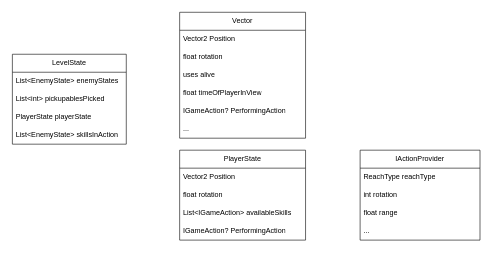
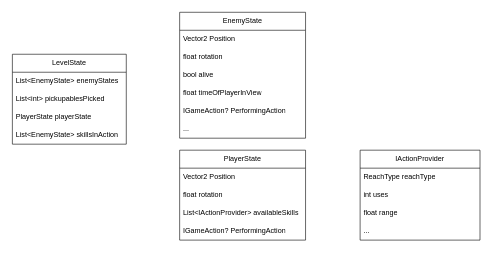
  <mxCell id="0" />
  <mxCell id="1" parent="0" />
  <mxCell id="2" value="LevelState" style="swimlane;fontStyle=0;childLayout=stackLayout;horizontal=1;startSize=30;horizontalStack=0;resizeParent=1;resizeParentMax=0;resizeLast=0;collapsible=1;marginBottom=0;whiteSpace=wrap;html=1;" parent="1" vertex="1"><mxGeometry x="20" y="90" width="190" height="150" as="geometry" /></mxCell>
  <mxCell id="3" value="List&amp;lt;EnemyState&amp;gt; enemyStates" style="text;strokeColor=none;fillColor=none;align=left;verticalAlign=middle;spacingLeft=4;spacingRight=4;overflow=hidden;points=[[0,0.5],[1,0.5]];portConstraint=eastwest;rotatable=0;whiteSpace=wrap;html=1;" parent="2" vertex="1"><mxGeometry y="30" width="190" height="30" as="geometry" /></mxCell>
  <mxCell id="4" value="List&amp;lt;int&amp;gt; pickupablesPicked" style="text;strokeColor=none;fillColor=none;align=left;verticalAlign=middle;spacingLeft=4;spacingRight=4;overflow=hidden;points=[[0,0.5],[1,0.5]];portConstraint=eastwest;rotatable=0;whiteSpace=wrap;html=1;" parent="2" vertex="1"><mxGeometry y="60" width="190" height="30" as="geometry" /></mxCell>
  <mxCell id="5" value="PlayerState playerState" style="text;strokeColor=none;fillColor=none;align=left;verticalAlign=middle;spacingLeft=4;spacingRight=4;overflow=hidden;points=[[0,0.5],[1,0.5]];portConstraint=eastwest;rotatable=0;whiteSpace=wrap;html=1;" parent="2" vertex="1"><mxGeometry y="90" width="190" height="30" as="geometry" /></mxCell>
  <mxCell id="6" value="List&amp;lt;EnemyState&amp;gt; skillsInAction" style="text;strokeColor=none;fillColor=none;align=left;verticalAlign=middle;spacingLeft=4;spacingRight=4;overflow=hidden;points=[[0,0.5],[1,0.5]];portConstraint=eastwest;rotatable=0;whiteSpace=wrap;html=1;" parent="2" vertex="1"><mxGeometry y="120" width="190" height="30" as="geometry" /></mxCell>
- <mxCell id="7" value="Vector" style="swimlane;fontStyle=0;childLayout=stackLayout;horizontal=1;startSize=30;horizontalStack=0;resizeParent=1;resizeParentMax=0;resizeLast=0;collapsible=1;marginBottom=0;whiteSpace=wrap;html=1;" parent="1" vertex="1"><mxGeometry x="299" y="20" width="210" height="210" as="geometry" /></mxCell>
+ <mxCell id="7" value="EnemyState" style="swimlane;fontStyle=0;childLayout=stackLayout;horizontal=1;startSize=30;horizontalStack=0;resizeParent=1;resizeParentMax=0;resizeLast=0;collapsible=1;marginBottom=0;whiteSpace=wrap;html=1;" parent="1" vertex="1"><mxGeometry x="299" y="20" width="210" height="210" as="geometry" /></mxCell>
  <mxCell id="8" value="&lt;div&gt;Vector2 Position&lt;/div&gt;" style="text;strokeColor=none;fillColor=none;align=left;verticalAlign=middle;spacingLeft=4;spacingRight=4;overflow=hidden;points=[[0,0.5],[1,0.5]];portConstraint=eastwest;rotatable=0;whiteSpace=wrap;html=1;" parent="7" vertex="1"><mxGeometry y="30" width="210" height="30" as="geometry" /></mxCell>
  <mxCell id="9" value="float rotation" style="text;strokeColor=none;fillColor=none;align=left;verticalAlign=middle;spacingLeft=4;spacingRight=4;overflow=hidden;points=[[0,0.5],[1,0.5]];portConstraint=eastwest;rotatable=0;whiteSpace=wrap;html=1;" parent="7" vertex="1"><mxGeometry y="60" width="210" height="30" as="geometry" /></mxCell>
- <mxCell id="10" value="uses alive" style="text;strokeColor=none;fillColor=none;align=left;verticalAlign=middle;spacingLeft=4;spacingRight=4;overflow=hidden;points=[[0,0.5],[1,0.5]];portConstraint=eastwest;rotatable=0;whiteSpace=wrap;html=1;" parent="7" vertex="1"><mxGeometry y="90" width="210" height="30" as="geometry" /></mxCell>
+ <mxCell id="10" value="bool alive" style="text;strokeColor=none;fillColor=none;align=left;verticalAlign=middle;spacingLeft=4;spacingRight=4;overflow=hidden;points=[[0,0.5],[1,0.5]];portConstraint=eastwest;rotatable=0;whiteSpace=wrap;html=1;" parent="7" vertex="1"><mxGeometry y="90" width="210" height="30" as="geometry" /></mxCell>
  <mxCell id="11" value="float timeOfPlayerInView" style="text;strokeColor=none;fillColor=none;align=left;verticalAlign=middle;spacingLeft=4;spacingRight=4;overflow=hidden;points=[[0,0.5],[1,0.5]];portConstraint=eastwest;rotatable=0;whiteSpace=wrap;html=1;" parent="7" vertex="1"><mxGeometry y="120" width="210" height="30" as="geometry" /></mxCell>
  <mxCell id="12" value="IGameAction? PerformingAction" style="text;strokeColor=none;fillColor=none;align=left;verticalAlign=middle;spacingLeft=4;spacingRight=4;overflow=hidden;points=[[0,0.5],[1,0.5]];portConstraint=eastwest;rotatable=0;whiteSpace=wrap;html=1;" vertex="1" parent="7"><mxGeometry y="150" width="210" height="30" as="geometry" /></mxCell>
  <mxCell id="13" value="..." style="text;strokeColor=none;fillColor=none;align=left;verticalAlign=middle;spacingLeft=4;spacingRight=4;overflow=hidden;points=[[0,0.5],[1,0.5]];portConstraint=eastwest;rotatable=0;whiteSpace=wrap;html=1;" parent="7" vertex="1"><mxGeometry y="180" width="210" height="30" as="geometry" /></mxCell>
  <mxCell id="14" value="IActionProvider" style="swimlane;fontStyle=0;childLayout=stackLayout;horizontal=1;startSize=30;horizontalStack=0;resizeParent=1;resizeParentMax=0;resizeLast=0;collapsible=1;marginBottom=0;whiteSpace=wrap;html=1;" parent="1" vertex="1"><mxGeometry x="600" y="250" width="200" height="150" as="geometry" /></mxCell>
  <mxCell id="15" value="ReachType reachType" style="text;strokeColor=none;fillColor=none;align=left;verticalAlign=middle;spacingLeft=4;spacingRight=4;overflow=hidden;points=[[0,0.5],[1,0.5]];portConstraint=eastwest;rotatable=0;whiteSpace=wrap;html=1;" parent="14" vertex="1"><mxGeometry y="30" width="200" height="30" as="geometry" /></mxCell>
- <mxCell id="16" value="int rotation" style="text;strokeColor=none;fillColor=none;align=left;verticalAlign=middle;spacingLeft=4;spacingRight=4;overflow=hidden;points=[[0,0.5],[1,0.5]];portConstraint=eastwest;rotatable=0;whiteSpace=wrap;html=1;" parent="14" vertex="1"><mxGeometry y="60" width="200" height="30" as="geometry" /></mxCell>
+ <mxCell id="16" value="int uses" style="text;strokeColor=none;fillColor=none;align=left;verticalAlign=middle;spacingLeft=4;spacingRight=4;overflow=hidden;points=[[0,0.5],[1,0.5]];portConstraint=eastwest;rotatable=0;whiteSpace=wrap;html=1;" parent="14" vertex="1"><mxGeometry y="60" width="200" height="30" as="geometry" /></mxCell>
  <mxCell id="17" value="float range" style="text;strokeColor=none;fillColor=none;align=left;verticalAlign=middle;spacingLeft=4;spacingRight=4;overflow=hidden;points=[[0,0.5],[1,0.5]];portConstraint=eastwest;rotatable=0;whiteSpace=wrap;html=1;" parent="14" vertex="1"><mxGeometry y="90" width="200" height="30" as="geometry" /></mxCell>
  <mxCell id="18" value="..." style="text;strokeColor=none;fillColor=none;align=left;verticalAlign=middle;spacingLeft=4;spacingRight=4;overflow=hidden;points=[[0,0.5],[1,0.5]];portConstraint=eastwest;rotatable=0;whiteSpace=wrap;html=1;" parent="14" vertex="1"><mxGeometry y="120" width="200" height="30" as="geometry" /></mxCell>
  <mxCell id="19" value="PlayerState" style="swimlane;fontStyle=0;childLayout=stackLayout;horizontal=1;startSize=30;horizontalStack=0;resizeParent=1;resizeParentMax=0;resizeLast=0;collapsible=1;marginBottom=0;whiteSpace=wrap;html=1;" parent="1" vertex="1"><mxGeometry x="299" y="250" width="210" height="150" as="geometry" /></mxCell>
  <mxCell id="20" value="Vector2 Position" style="text;strokeColor=none;fillColor=none;align=left;verticalAlign=middle;spacingLeft=4;spacingRight=4;overflow=hidden;points=[[0,0.5],[1,0.5]];portConstraint=eastwest;rotatable=0;whiteSpace=wrap;html=1;" parent="19" vertex="1"><mxGeometry y="30" width="210" height="30" as="geometry" /></mxCell>
  <mxCell id="21" value="float rotation" style="text;strokeColor=none;fillColor=none;align=left;verticalAlign=middle;spacingLeft=4;spacingRight=4;overflow=hidden;points=[[0,0.5],[1,0.5]];portConstraint=eastwest;rotatable=0;whiteSpace=wrap;html=1;" parent="19" vertex="1"><mxGeometry y="60" width="210" height="30" as="geometry" /></mxCell>
- <mxCell id="22" value="List&amp;lt;IGameAction&amp;gt; availableSkills" style="text;strokeColor=none;fillColor=none;align=left;verticalAlign=middle;spacingLeft=4;spacingRight=4;overflow=hidden;points=[[0,0.5],[1,0.5]];portConstraint=eastwest;rotatable=0;whiteSpace=wrap;html=1;" parent="19" vertex="1"><mxGeometry y="90" width="210" height="30" as="geometry" /></mxCell>
+ <mxCell id="22" value="List&amp;lt;IActionProvider&amp;gt; availableSkills" style="text;strokeColor=none;fillColor=none;align=left;verticalAlign=middle;spacingLeft=4;spacingRight=4;overflow=hidden;points=[[0,0.5],[1,0.5]];portConstraint=eastwest;rotatable=0;whiteSpace=wrap;html=1;" parent="19" vertex="1"><mxGeometry y="90" width="210" height="30" as="geometry" /></mxCell>
  <mxCell id="23" value="IGameAction? PerformingAction" style="text;strokeColor=none;fillColor=none;align=left;verticalAlign=middle;spacingLeft=4;spacingRight=4;overflow=hidden;points=[[0,0.5],[1,0.5]];portConstraint=eastwest;rotatable=0;whiteSpace=wrap;html=1;" vertex="1" parent="19"><mxGeometry y="120" width="210" height="30" as="geometry" /></mxCell>
